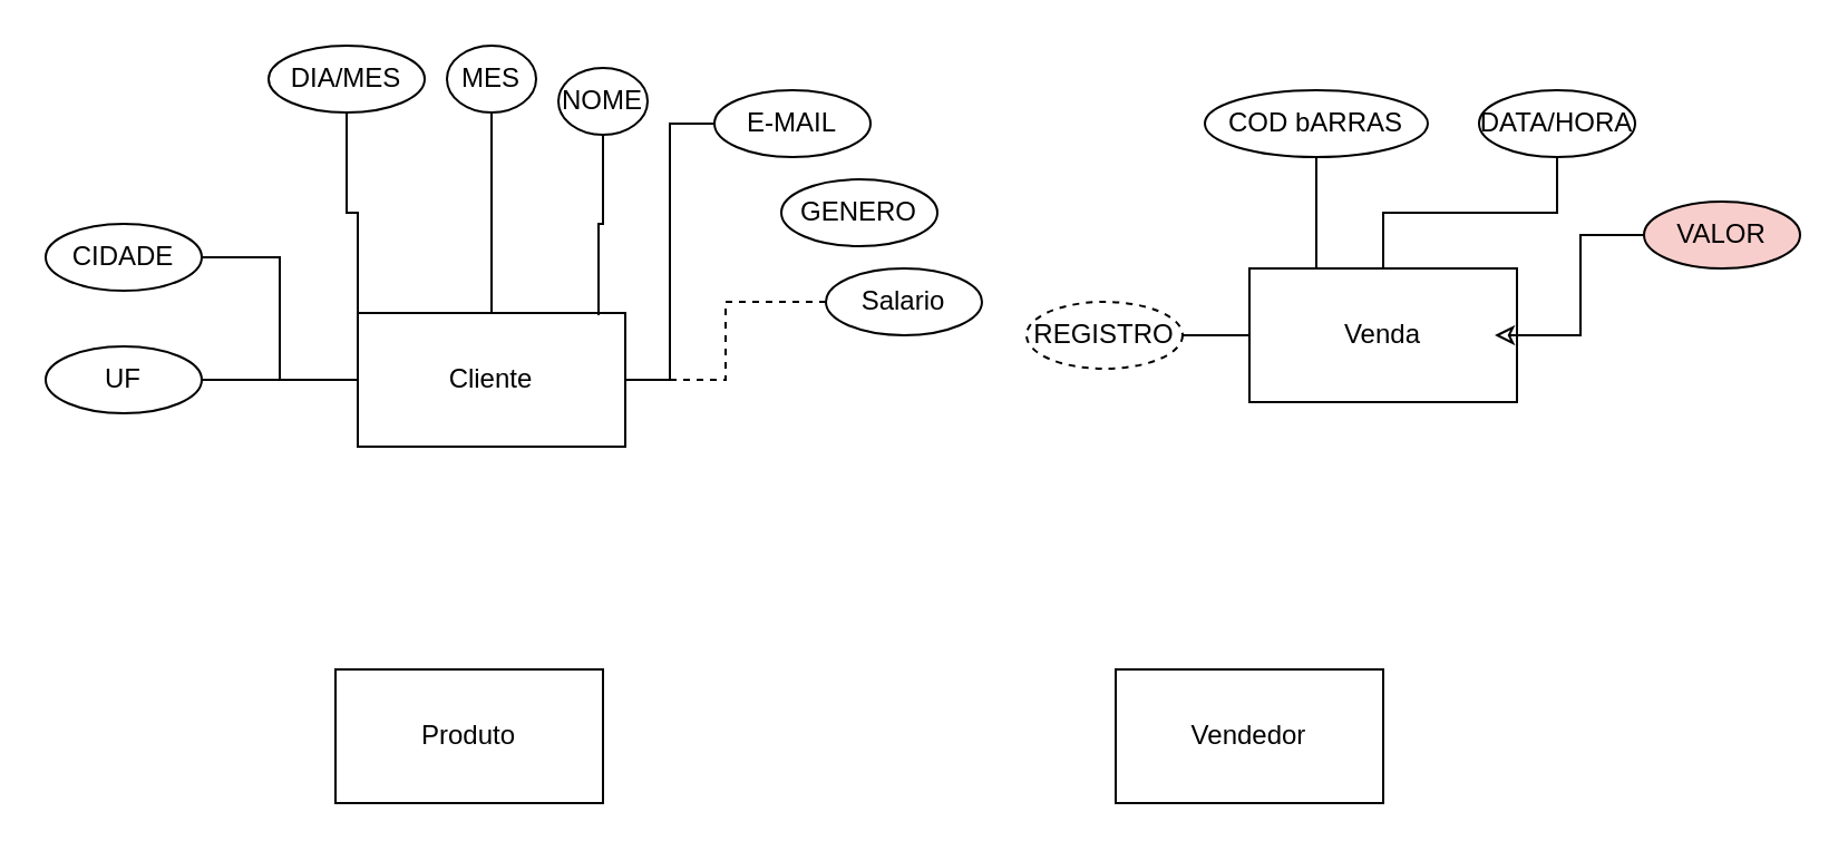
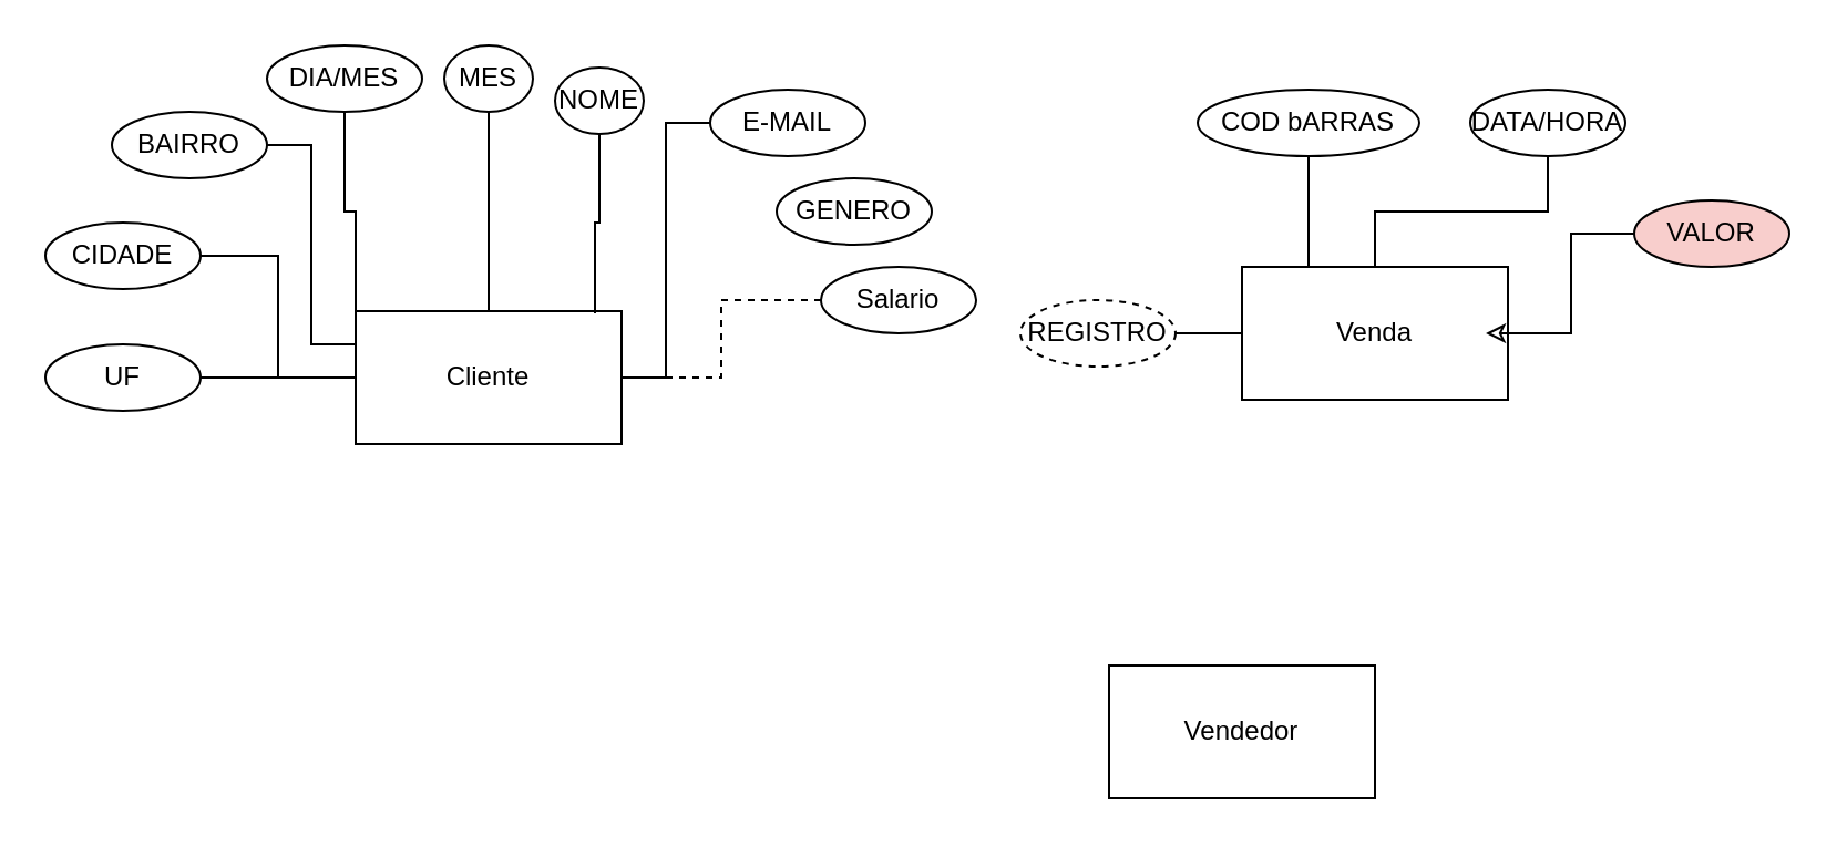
  <mxCell id="0" />
  <mxCell id="1" parent="0" />
  <mxCell id="2" value="&lt;font style=&quot;vertical-align: inherit;&quot;&gt;&lt;font style=&quot;vertical-align: inherit;&quot;&gt;Cliente&lt;/font&gt;&lt;/font&gt;" style="rounded=0;whiteSpace=wrap;html=1;" vertex="1" parent="1"><mxGeometry x="160" y="140" width="120" height="60" as="geometry" /></mxCell>
  <mxCell id="3" value="&lt;font style=&quot;vertical-align: inherit;&quot;&gt;&lt;font style=&quot;vertical-align: inherit;&quot;&gt;Venda&lt;/font&gt;&lt;/font&gt;" style="rounded=0;whiteSpace=wrap;html=1;" vertex="1" parent="1"><mxGeometry x="560" y="120" width="120" height="60" as="geometry" /></mxCell>
- <mxCell id="4" value="&lt;font style=&quot;vertical-align: inherit;&quot;&gt;&lt;font style=&quot;vertical-align: inherit;&quot;&gt;Produto&lt;/font&gt;&lt;/font&gt;" style="rounded=0;whiteSpace=wrap;html=1;" vertex="1" parent="1"><mxGeometry x="150" y="300" width="120" height="60" as="geometry" /></mxCell>
  <mxCell id="5" value="&lt;font style=&quot;vertical-align: inherit;&quot;&gt;&lt;font style=&quot;vertical-align: inherit;&quot;&gt;Vendedor&lt;/font&gt;&lt;/font&gt;" style="rounded=0;whiteSpace=wrap;html=1;" vertex="1" parent="1"><mxGeometry x="500" y="300" width="120" height="60" as="geometry" /></mxCell>
  <mxCell id="6" style="edgeStyle=orthogonalEdgeStyle;rounded=0;orthogonalLoop=1;jettySize=auto;html=1;endArrow=none;endFill=0;" edge="1" parent="1" source="7" target="2"><mxGeometry relative="1" as="geometry" /></mxCell>
  <mxCell id="7" value="&lt;font style=&quot;vertical-align: inherit;&quot;&gt;&lt;font style=&quot;vertical-align: inherit;&quot;&gt;MES&lt;/font&gt;&lt;/font&gt;" style="ellipse;whiteSpace=wrap;html=1;" vertex="1" parent="1"><mxGeometry x="200" y="20" width="40" height="30" as="geometry" /></mxCell>
  <mxCell id="8" style="edgeStyle=orthogonalEdgeStyle;rounded=0;orthogonalLoop=1;jettySize=auto;html=1;entryX=0.9;entryY=0.017;entryDx=0;entryDy=0;entryPerimeter=0;endArrow=none;endFill=0;" edge="1" parent="1" source="9" target="2"><mxGeometry relative="1" as="geometry" /></mxCell>
  <mxCell id="9" value="NOME" style="ellipse;whiteSpace=wrap;html=1;" vertex="1" parent="1"><mxGeometry x="250" y="30" width="40" height="30" as="geometry" /></mxCell>
  <mxCell id="10" style="edgeStyle=orthogonalEdgeStyle;rounded=0;orthogonalLoop=1;jettySize=auto;html=1;entryX=1;entryY=0.5;entryDx=0;entryDy=0;endArrow=none;endFill=0;" edge="1" parent="1" source="11" target="2"><mxGeometry relative="1" as="geometry" /></mxCell>
  <mxCell id="11" value="E-MAIL" style="ellipse;whiteSpace=wrap;html=1;" vertex="1" parent="1"><mxGeometry x="320" y="40" width="70" height="30" as="geometry" /></mxCell>
  <mxCell id="12" value="GENERO" style="ellipse;whiteSpace=wrap;html=1;" vertex="1" parent="1"><mxGeometry x="350" y="80" width="70" height="30" as="geometry" /></mxCell>
  <mxCell id="13" style="edgeStyle=orthogonalEdgeStyle;rounded=0;orthogonalLoop=1;jettySize=auto;html=1;entryX=1;entryY=0.5;entryDx=0;entryDy=0;endArrow=none;endFill=0;dashed=1;" edge="1" parent="1" source="14" target="2"><mxGeometry relative="1" as="geometry" /></mxCell>
  <mxCell id="14" value="Salario" style="ellipse;whiteSpace=wrap;html=1;" vertex="1" parent="1"><mxGeometry x="370" y="120" width="70" height="30" as="geometry" /></mxCell>
  <mxCell id="15" style="edgeStyle=orthogonalEdgeStyle;rounded=0;orthogonalLoop=1;jettySize=auto;html=1;entryX=0;entryY=0;entryDx=0;entryDy=0;endArrow=none;endFill=0;" edge="1" parent="1" source="16" target="2"><mxGeometry relative="1" as="geometry" /></mxCell>
  <mxCell id="16" value="DIA/MES" style="ellipse;whiteSpace=wrap;html=1;" vertex="1" parent="1"><mxGeometry x="120" y="20" width="70" height="30" as="geometry" /></mxCell>
+ <mxCell id="17" style="edgeStyle=orthogonalEdgeStyle;rounded=0;orthogonalLoop=1;jettySize=auto;html=1;entryX=0;entryY=0.25;entryDx=0;entryDy=0;endArrow=none;endFill=0;" edge="1" parent="1" source="18" target="2"><mxGeometry relative="1" as="geometry" /></mxCell>
+ <mxCell id="18" value="BAIRRO" style="ellipse;whiteSpace=wrap;html=1;" vertex="1" parent="1"><mxGeometry x="50" y="50" width="70" height="30" as="geometry" /></mxCell>
  <mxCell id="19" style="edgeStyle=orthogonalEdgeStyle;rounded=0;orthogonalLoop=1;jettySize=auto;html=1;entryX=0;entryY=0.5;entryDx=0;entryDy=0;endArrow=none;endFill=0;" edge="1" parent="1" source="20" target="2"><mxGeometry relative="1" as="geometry" /></mxCell>
  <mxCell id="20" value="CIDADE" style="ellipse;whiteSpace=wrap;html=1;" vertex="1" parent="1"><mxGeometry x="20" y="100" width="70" height="30" as="geometry" /></mxCell>
  <mxCell id="21" style="edgeStyle=orthogonalEdgeStyle;rounded=0;orthogonalLoop=1;jettySize=auto;html=1;endArrow=none;endFill=0;" edge="1" parent="1" source="22" target="2"><mxGeometry relative="1" as="geometry" /></mxCell>
  <mxCell id="22" value="UF" style="ellipse;whiteSpace=wrap;html=1;" vertex="1" parent="1"><mxGeometry x="20" y="155" width="70" height="30" as="geometry" /></mxCell>
  <mxCell id="23" style="edgeStyle=orthogonalEdgeStyle;rounded=0;orthogonalLoop=1;jettySize=auto;html=1;entryX=0;entryY=0.5;entryDx=0;entryDy=0;endArrow=none;endFill=0;" edge="1" parent="1" source="24" target="3"><mxGeometry relative="1" as="geometry" /></mxCell>
  <mxCell id="24" value="REGISTRO" style="ellipse;whiteSpace=wrap;html=1;dashed=1;" vertex="1" parent="1"><mxGeometry x="460" y="135" width="70" height="30" as="geometry" /></mxCell>
  <mxCell id="25" style="edgeStyle=orthogonalEdgeStyle;rounded=0;orthogonalLoop=1;jettySize=auto;html=1;entryX=0.25;entryY=0;entryDx=0;entryDy=0;endArrow=none;endFill=0;" edge="1" parent="1" source="26" target="3"><mxGeometry relative="1" as="geometry" /></mxCell>
  <mxCell id="26" value="COD bARRAS" style="ellipse;whiteSpace=wrap;html=1;" vertex="1" parent="1"><mxGeometry x="540" y="40" width="100" height="30" as="geometry" /></mxCell>
  <mxCell id="27" style="edgeStyle=orthogonalEdgeStyle;rounded=0;orthogonalLoop=1;jettySize=auto;html=1;endArrow=none;endFill=0;" edge="1" parent="1" source="28" target="3"><mxGeometry relative="1" as="geometry" /></mxCell>
  <mxCell id="28" value="DATA/HORA" style="ellipse;whiteSpace=wrap;html=1;" vertex="1" parent="1"><mxGeometry x="663" y="40" width="70" height="30" as="geometry" /></mxCell>
  <mxCell id="29" style="edgeStyle=orthogonalEdgeStyle;rounded=0;orthogonalLoop=1;jettySize=auto;html=1;entryX=0.917;entryY=0.5;entryDx=0;entryDy=0;entryPerimeter=0;endArrow=classic;endFill=0;" edge="1" parent="1" source="30" target="3"><mxGeometry relative="1" as="geometry" /></mxCell>
  <mxCell id="30" value="VALOR" style="ellipse;whiteSpace=wrap;html=1;fillColor=#f8cecc;" vertex="1" parent="1"><mxGeometry x="737" y="90" width="70" height="30" as="geometry" /></mxCell>
